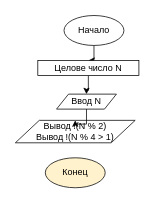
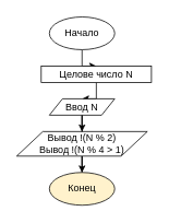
  <mxCell id="0" />
  <mxCell id="1" parent="0" />
  <mxCell id="2" style="edgeStyle=orthogonalEdgeStyle;rounded=0;orthogonalLoop=1;jettySize=auto;html=1;entryX=0.5;entryY=0;entryDx=0;entryDy=0;" edge="1" parent="1" source="3" target="8"><mxGeometry relative="1" as="geometry" /></mxCell>
- <mxCell id="3" value="Начало" style="ellipse;whiteSpace=wrap;html=1;" vertex="1" parent="1"><mxGeometry x="85" y="20" width="80" height="40" as="geometry" /></mxCell>
+ <mxCell id="3" value="Начало" style="ellipse;whiteSpace=wrap;html=1;" vertex="1" parent="1"><mxGeometry x="60" y="20" width="80" height="40" as="geometry" /></mxCell>
+ <mxCell id="4" style="edgeStyle=orthogonalEdgeStyle;rounded=0;orthogonalLoop=1;jettySize=auto;html=1;entryX=0.5;entryY=0;entryDx=0;entryDy=0;" edge="1" parent="1" source="5" target="6"><mxGeometry relative="1" as="geometry" /></mxCell>
  <mxCell id="5" value="Вывод&amp;nbsp;!(N % 2)&lt;br&gt;Вывод !(N % 4 &amp;gt; 1)" style="shape=parallelogram;perimeter=parallelogramPerimeter;whiteSpace=wrap;html=1;" vertex="1" parent="1"><mxGeometry x="20" y="160" width="160" height="30" as="geometry" /></mxCell>
  <mxCell id="6" value="Конец" style="ellipse;whiteSpace=wrap;html=1;fillColor=#fff2cc;" vertex="1" parent="1"><mxGeometry x="60" y="210" width="80" height="40" as="geometry" /></mxCell>
  <mxCell id="7" style="edgeStyle=orthogonalEdgeStyle;rounded=0;orthogonalLoop=1;jettySize=auto;html=1;" edge="1" parent="1" source="8" target="10"><mxGeometry relative="1" as="geometry" /></mxCell>
  <mxCell id="8" value="Целове число N" style="rounded=0;whiteSpace=wrap;html=1;" vertex="1" parent="1"><mxGeometry x="50" y="80" width="135" height="20" as="geometry" /></mxCell>
  <mxCell id="9" style="edgeStyle=orthogonalEdgeStyle;rounded=0;orthogonalLoop=1;jettySize=auto;html=1;entryX=0.5;entryY=0;entryDx=0;entryDy=0;" edge="1" parent="1" source="10" target="5"><mxGeometry relative="1" as="geometry" /></mxCell>
- <mxCell id="10" value="Ввод&amp;nbsp;N" style="shape=parallelogram;perimeter=parallelogramPerimeter;whiteSpace=wrap;html=1;" vertex="1" parent="1"><mxGeometry x="75" y="125" width="80" height="20" as="geometry" /></mxCell>
+ <mxCell id="10" value="Ввод&amp;nbsp;N" style="shape=parallelogram;perimeter=parallelogramPerimeter;whiteSpace=wrap;html=1;" vertex="1" parent="1"><mxGeometry x="60" y="120" width="80" height="20" as="geometry" /></mxCell>
